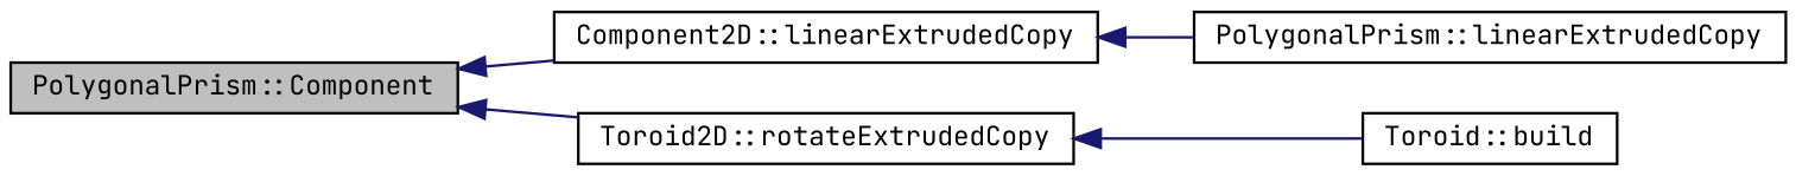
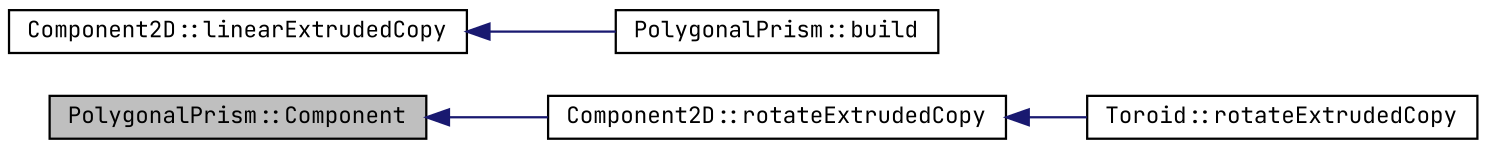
  digraph {
    fontname="JetBrains Mono"
    rankdir=LR
    node [color=black fillcolor=white fontname="JetBrains Mono" fontsize=10 shape=record style=filled]
    edge [color=midnightblue dir=back fontname="JetBrains Mono" fontsize=10 labelfontname=Helvetica labelfontsize=10 style=solid]
    n1 [fillcolor=grey75 fontcolor=black height=0.2 label="PolygonalPrism::Component" width=0.4]
    n2 [height=0.2 label="Component2D::linearExtrudedCopy" width=0.4]
-   n3 [height=0.2 label="Toroid2D::rotateExtrudedCopy" width=0.4]
-   n4 [height=0.2 label="PolygonalPrism::linearExtrudedCopy" width=0.4]
-   n5 [height=0.2 label="Toroid::build" width=0.4]
-   n1 -> n2
+   n3 [height=0.2 label="Component2D::rotateExtrudedCopy" width=0.4]
+   n4 [height=0.2 label="PolygonalPrism::build" width=0.4]
+   n5 [height=0.2 label="Toroid::rotateExtrudedCopy" width=0.4]
    n1 -> n3
    n2 -> n4
    n3 -> n5
  }
